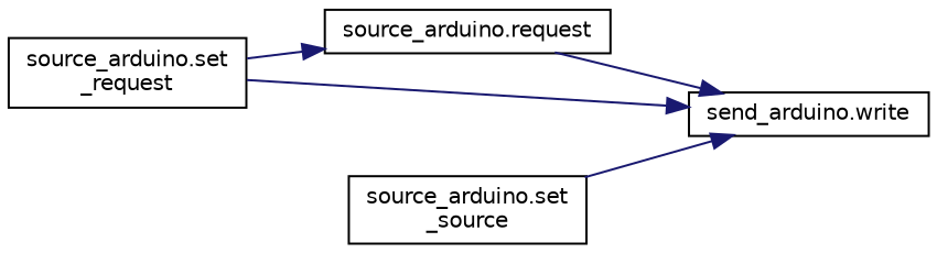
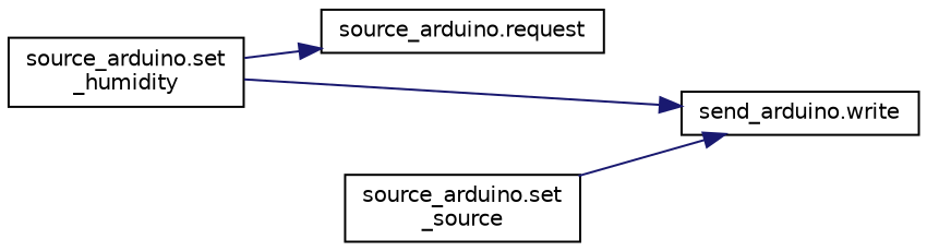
  digraph {
    rankdir=LR
    node [color=black fillcolor=white fontname=Helvetica fontsize=10 shape=record style=filled]
    edge [color=midnightblue fontname=Helvetica fontsize=10 labelfontname=Helvetica labelfontsize=10 style=solid]
-   n1 [height=0.2 label="source_arduino.set\l_request" width=0.4]
+   n1 [height=0.2 label="source_arduino.set\l_humidity" width=0.4]
    n2 [height=0.2 label="source_arduino.request" width=0.4]
    n3 [height=0.2 label="send_arduino.write" width=0.4]
    n4 [height=0.2 label="source_arduino.set\l_source" width=0.4]
    n1 -> n2
    n1 -> n3
-   n2 -> n3
    n4 -> n3
  }
